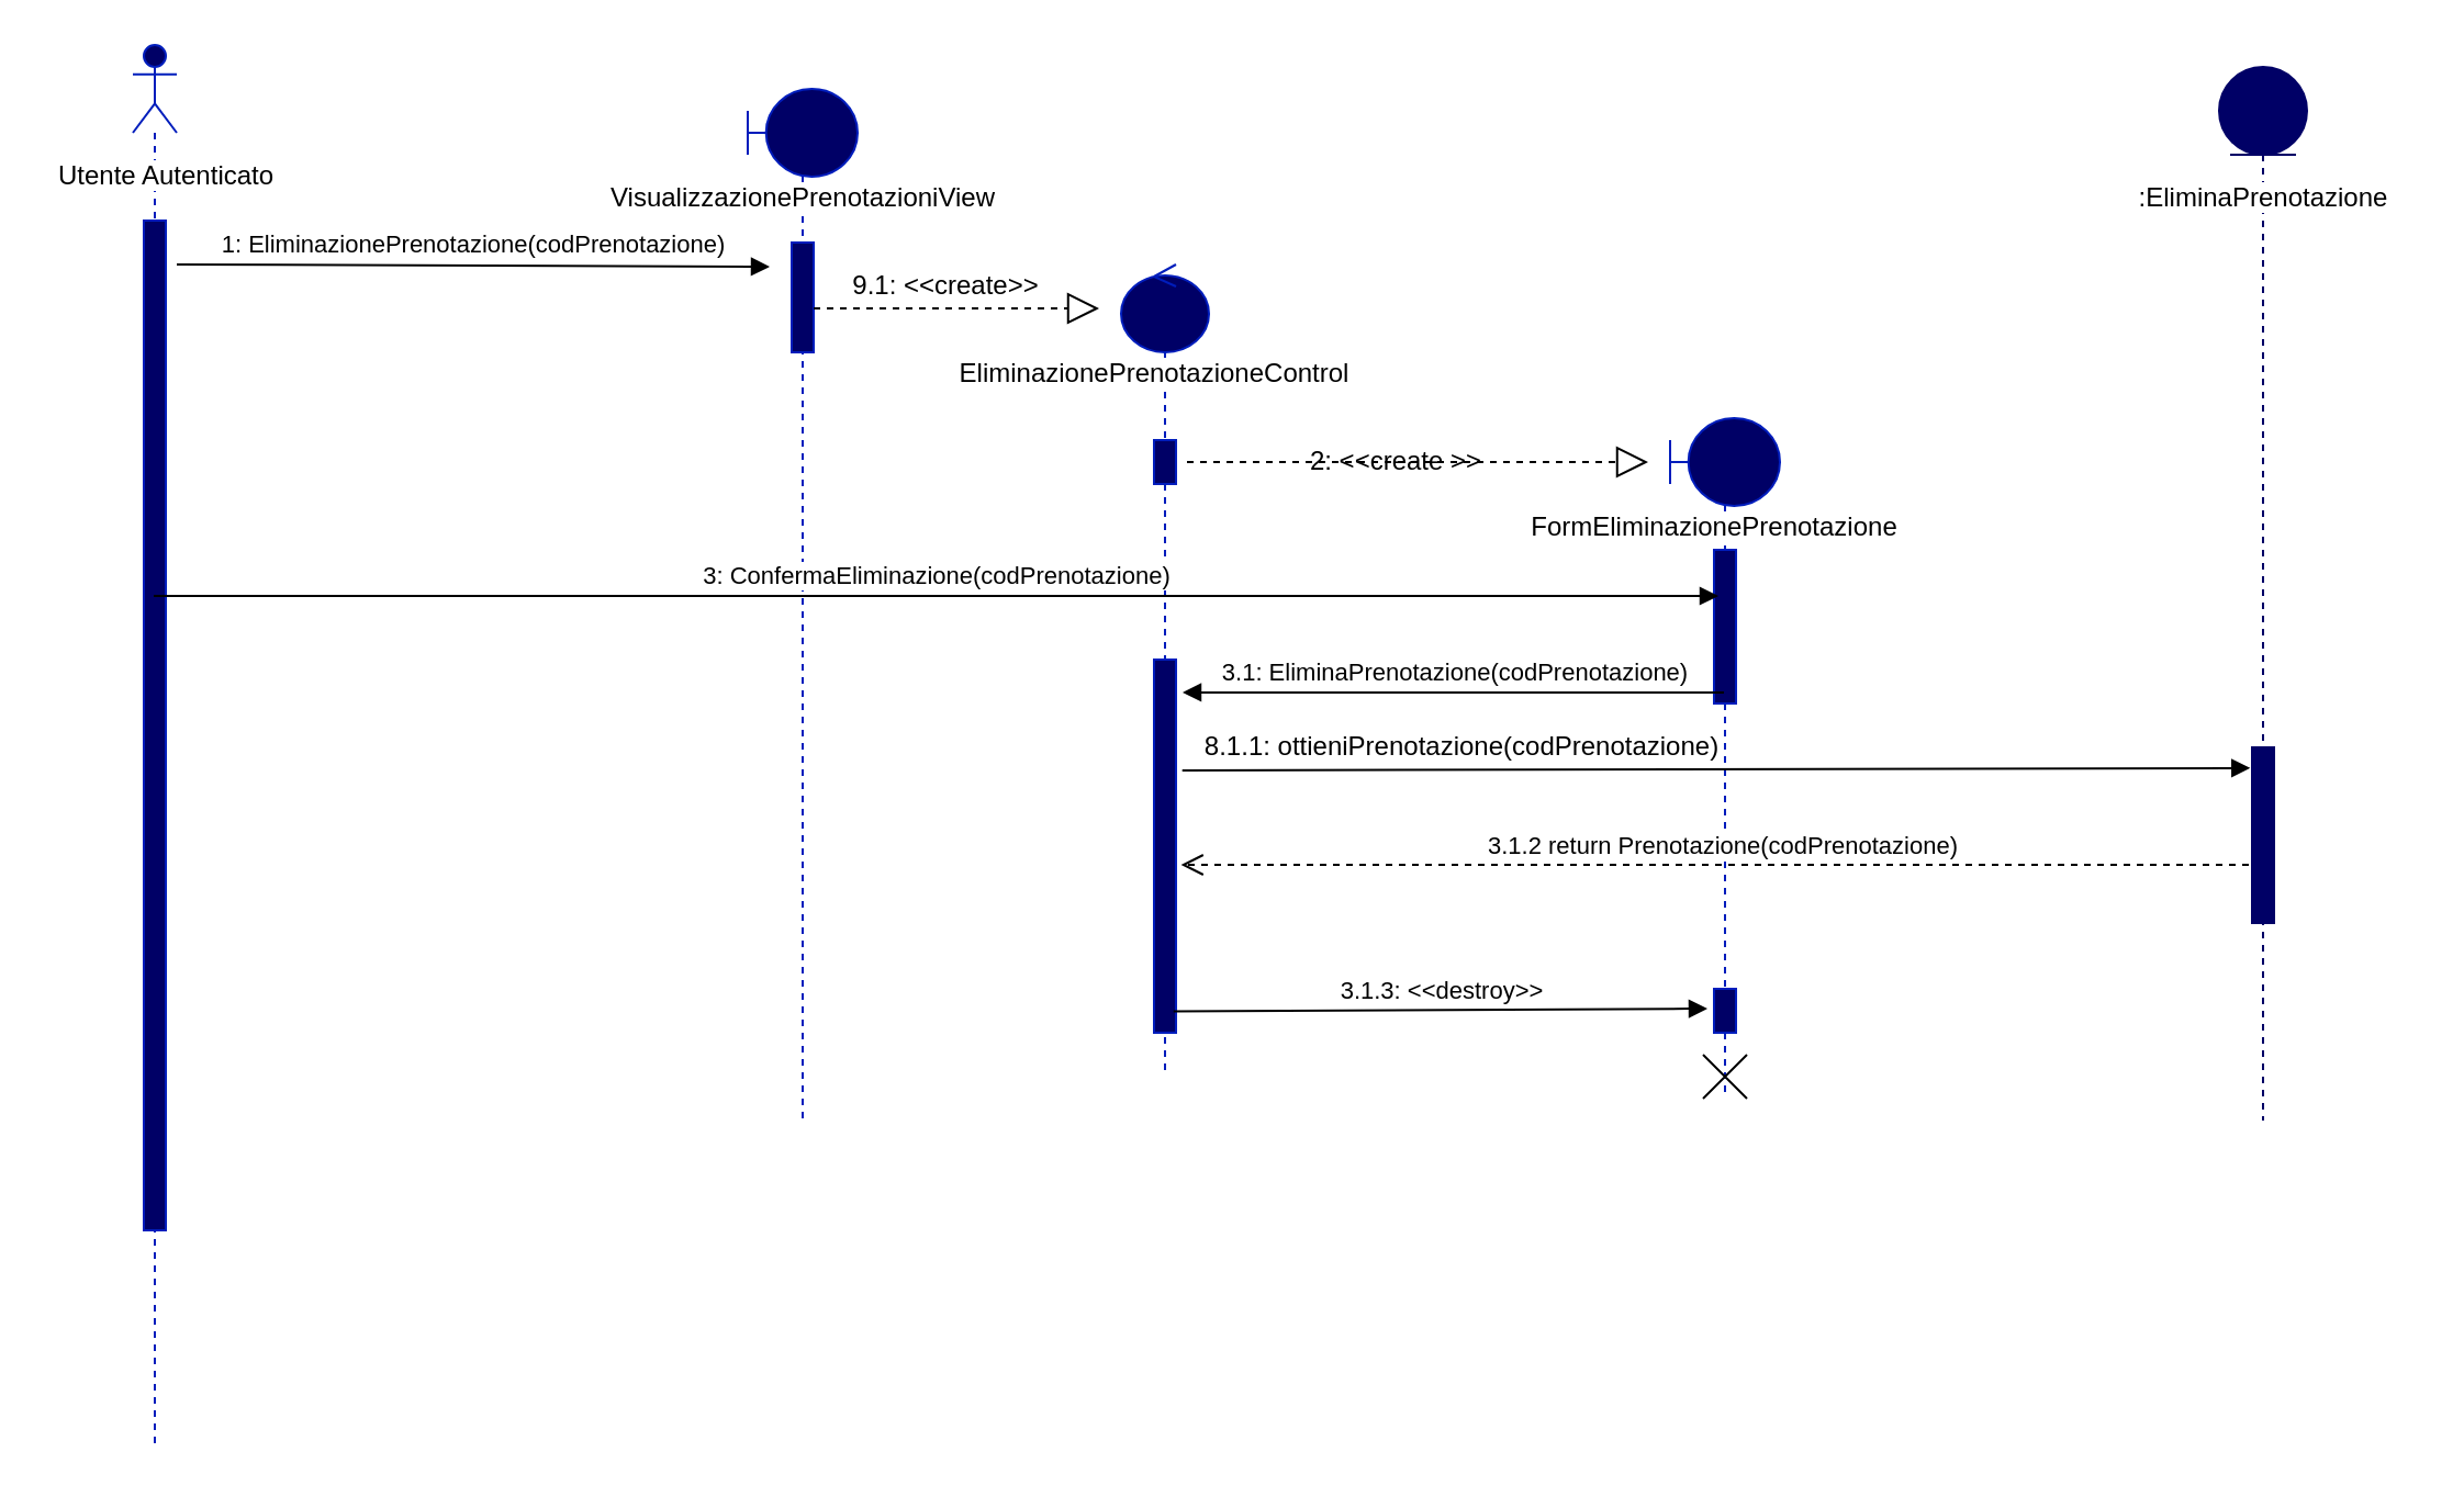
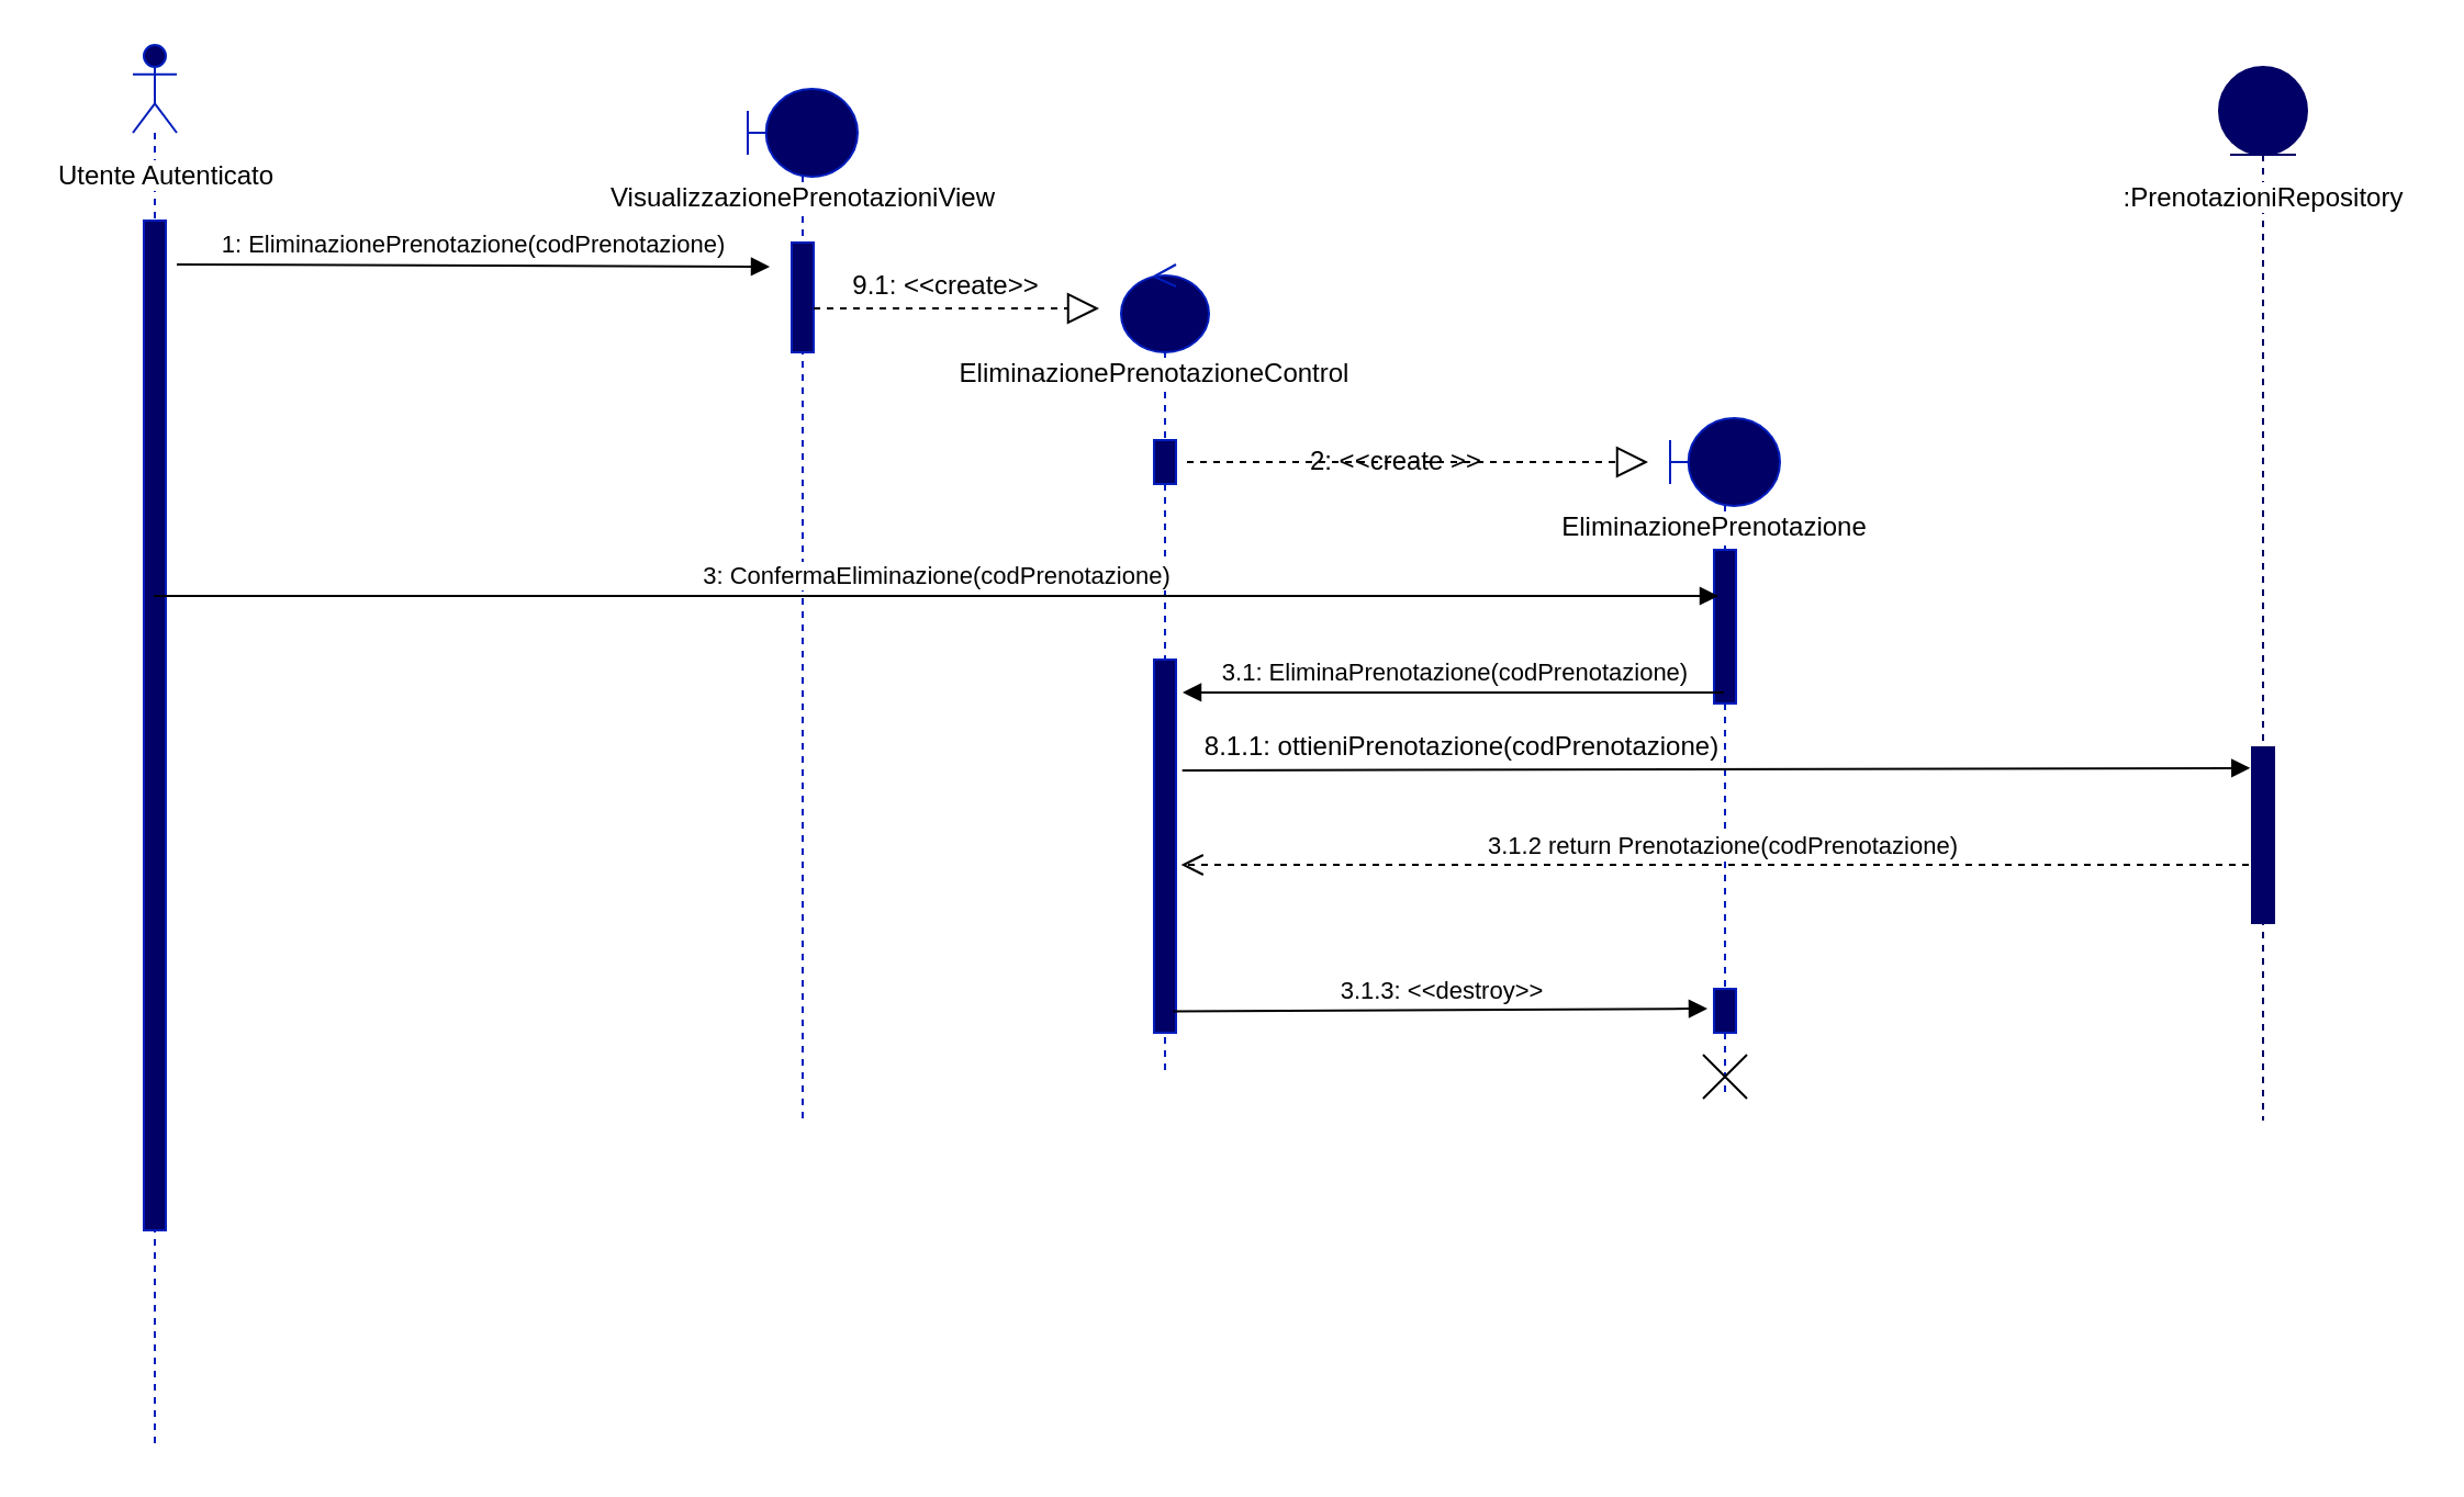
  <mxCell id="0" />
  <mxCell id="1" parent="0" />
  <mxCell id="2" value="" style="shape=umlLifeline;participant=umlActor;perimeter=lifelinePerimeter;whiteSpace=wrap;html=1;container=1;collapsible=0;recursiveResize=0;verticalAlign=top;spacingTop=36;outlineConnect=0;strokeColor=#001DBC;fontColor=#ffffff;size=40;fillColor=#000066;" parent="1" vertex="1"><mxGeometry x="60" y="20" width="20" height="640" as="geometry" /></mxCell>
  <mxCell id="3" value="" style="html=1;points=[];perimeter=orthogonalPerimeter;strokeColor=#001DBC;fontColor=#ffffff;fillColor=#000066;" parent="2" vertex="1"><mxGeometry x="5" y="80" width="10" height="460" as="geometry" /></mxCell>
  <mxCell id="4" value="&lt;span style=&quot;background-color: rgb(255 , 255 , 255)&quot;&gt;Utente Autenticato&lt;/span&gt;" style="text;html=1;align=center;verticalAlign=middle;resizable=0;points=[];autosize=1;" parent="1" vertex="1"><mxGeometry x="20" y="70" width="110" height="20" as="geometry" /></mxCell>
  <mxCell id="5" value="1: EliminazionePrenotazione(codPrenotazione)" style="html=1;verticalAlign=bottom;endArrow=block;" parent="1" edge="1"><mxGeometry width="80" relative="1" as="geometry"><mxPoint x="80" y="120" as="sourcePoint" /><mxPoint x="350" y="121" as="targetPoint" /></mxGeometry></mxCell>
  <mxCell id="6" value="" style="shape=umlLifeline;participant=umlBoundary;perimeter=lifelinePerimeter;whiteSpace=wrap;html=1;container=1;collapsible=0;recursiveResize=0;verticalAlign=top;spacingTop=36;outlineConnect=0;strokeColor=#001DBC;fontColor=#ffffff;fillColor=#000066;" parent="1" vertex="1"><mxGeometry x="340" y="40" width="50" height="470" as="geometry" /></mxCell>
  <mxCell id="7" value="" style="html=1;points=[];perimeter=orthogonalPerimeter;strokeColor=#001DBC;fontColor=#ffffff;fillColor=#000066;" parent="6" vertex="1"><mxGeometry x="20" y="70" width="10" height="50" as="geometry" /></mxCell>
  <mxCell id="8" value="&lt;span style=&quot;background-color: rgb(255 , 255 , 255)&quot;&gt;VisualizzazionePrenotazioniView&lt;/span&gt;" style="text;html=1;align=center;verticalAlign=middle;resizable=0;points=[];autosize=1;" parent="1" vertex="1"><mxGeometry x="270" y="80" width="190" height="20" as="geometry" /></mxCell>
  <mxCell id="9" value="" style="endArrow=block;dashed=1;endFill=0;endSize=12;html=1;" parent="1" edge="1"><mxGeometry width="160" relative="1" as="geometry"><mxPoint x="370" y="140" as="sourcePoint" /><mxPoint x="500" y="140" as="targetPoint" /></mxGeometry></mxCell>
  <mxCell id="10" value="9.1: &amp;lt;&amp;lt;create&amp;gt;&amp;gt;" style="text;html=1;align=center;verticalAlign=middle;resizable=0;points=[];autosize=1;" parent="1" vertex="1"><mxGeometry x="380" y="120" width="100" height="20" as="geometry" /></mxCell>
  <mxCell id="11" value="" style="shape=umlLifeline;participant=umlControl;perimeter=lifelinePerimeter;whiteSpace=wrap;html=1;container=1;collapsible=0;recursiveResize=0;verticalAlign=top;spacingTop=36;outlineConnect=0;strokeColor=#001DBC;fontColor=#ffffff;fillColor=#000066;" parent="1" vertex="1"><mxGeometry x="510" y="120" width="40" height="370" as="geometry" /></mxCell>
  <mxCell id="12" value="" style="html=1;points=[];perimeter=orthogonalPerimeter;strokeColor=#001DBC;fontColor=#ffffff;fillColor=#000066;" parent="11" vertex="1"><mxGeometry x="15" y="80" width="10" height="20" as="geometry" /></mxCell>
  <mxCell id="13" value="" style="html=1;points=[];perimeter=orthogonalPerimeter;strokeColor=#001DBC;fontColor=#ffffff;fillColor=#000066;" parent="11" vertex="1"><mxGeometry x="15" y="180" width="10" height="170" as="geometry" /></mxCell>
  <mxCell id="14" value="&lt;span style=&quot;background-color: rgb(255 , 255 , 255)&quot;&gt;EliminazionePrenotazioneControl&lt;/span&gt;" style="text;html=1;align=center;verticalAlign=middle;resizable=0;points=[];autosize=1;" parent="1" vertex="1"><mxGeometry x="430" y="160" width="190" height="20" as="geometry" /></mxCell>
  <mxCell id="15" value="" style="endArrow=block;dashed=1;endFill=0;endSize=12;html=1;" parent="1" edge="1"><mxGeometry width="160" relative="1" as="geometry"><mxPoint x="540" y="210" as="sourcePoint" /><mxPoint x="750" y="210" as="targetPoint" /></mxGeometry></mxCell>
  <mxCell id="16" value="2: &amp;lt;&amp;lt;create &amp;gt;&amp;gt;" style="text;html=1;align=center;verticalAlign=middle;resizable=0;points=[];autosize=1;" parent="1" vertex="1"><mxGeometry x="590" y="200" width="90" height="20" as="geometry" /></mxCell>
  <mxCell id="17" value="" style="shape=umlLifeline;participant=umlBoundary;perimeter=lifelinePerimeter;whiteSpace=wrap;html=1;container=1;collapsible=0;recursiveResize=0;verticalAlign=top;spacingTop=36;outlineConnect=0;strokeColor=#001DBC;fontColor=#ffffff;fillColor=#000066;" parent="1" vertex="1"><mxGeometry x="760" y="190" width="50" height="310" as="geometry" /></mxCell>
  <mxCell id="18" value="" style="html=1;points=[];perimeter=orthogonalPerimeter;strokeColor=#001DBC;fontColor=#ffffff;fillColor=#000066;" parent="17" vertex="1"><mxGeometry x="20" y="60" width="10" height="70" as="geometry" /></mxCell>
- <mxCell id="19" value="&lt;span style=&quot;background-color: rgb(255 , 255 , 255)&quot;&gt;FormEliminazionePrenotazione&lt;/span&gt;" style="text;html=1;align=center;verticalAlign=middle;resizable=0;points=[];autosize=1;" parent="1" vertex="1"><mxGeometry x="690" y="230" width="180" height="20" as="geometry" /></mxCell>
+ <mxCell id="19" value="&lt;span style=&quot;background-color: rgb(255 , 255 , 255)&quot;&gt;EliminazionePrenotazione&lt;/span&gt;" style="text;html=1;align=center;verticalAlign=middle;resizable=0;points=[];autosize=1;" parent="1" vertex="1"><mxGeometry x="690" y="230" width="180" height="20" as="geometry" /></mxCell>
  <mxCell id="20" value="3: ConfermaEliminazione(codPrenotazione)" style="html=1;verticalAlign=bottom;endArrow=block;entryX=0.2;entryY=0.3;entryDx=0;entryDy=0;entryPerimeter=0;" parent="1" source="2" target="18" edge="1"><mxGeometry width="80" relative="1" as="geometry"><mxPoint x="610" y="274.5" as="sourcePoint" /><mxPoint x="690" y="274.5" as="targetPoint" /></mxGeometry></mxCell>
  <mxCell id="21" value="3.1: EliminaPrenotazione(codPrenotazione)" style="html=1;verticalAlign=bottom;endArrow=block;entryX=1.3;entryY=0.088;entryDx=0;entryDy=0;entryPerimeter=0;" parent="1" source="17" target="13" edge="1"><mxGeometry width="80" relative="1" as="geometry"><mxPoint x="660" y="310" as="sourcePoint" /><mxPoint x="560" y="310" as="targetPoint" /></mxGeometry></mxCell>
  <mxCell id="22" value="" style="html=1;verticalAlign=bottom;endArrow=block;exitX=1.286;exitY=0.297;exitDx=0;exitDy=0;exitPerimeter=0;entryX=-0.086;entryY=0.157;entryDx=0;entryDy=0;entryPerimeter=0;" parent="1" source="13" edge="1"><mxGeometry width="80" relative="1" as="geometry"><mxPoint x="600" y="340" as="sourcePoint" /><mxPoint x="1024.14" y="349.42" as="targetPoint" /></mxGeometry></mxCell>
  <mxCell id="23" value="8.1.1: ottieniPrenotazione(codPrenotazione)" style="text;html=1;align=center;verticalAlign=middle;resizable=0;points=[];autosize=1;" parent="1" vertex="1"><mxGeometry x="540" y="330" width="250" height="20" as="geometry" /></mxCell>
  <mxCell id="24" value="" style="html=1;points=[];perimeter=orthogonalPerimeter;strokeColor=#001DBC;fontColor=#ffffff;fillColor=#000066;" parent="1" vertex="1"><mxGeometry x="780" y="450" width="10" height="20" as="geometry" /></mxCell>
  <mxCell id="25" value="3.1.3: &amp;lt;&amp;lt;destroy&amp;gt;&amp;gt;" style="html=1;verticalAlign=bottom;endArrow=block;exitX=0.886;exitY=0.943;exitDx=0;exitDy=0;exitPerimeter=0;" parent="1" source="13" edge="1"><mxGeometry width="80" relative="1" as="geometry"><mxPoint x="540" y="460" as="sourcePoint" /><mxPoint x="777" y="459" as="targetPoint" /></mxGeometry></mxCell>
  <mxCell id="26" value="" style="shape=umlDestroy;" parent="1" vertex="1"><mxGeometry x="775" y="480" width="20" height="20" as="geometry" /></mxCell>
  <mxCell id="27" value="3.1.2 return Prenotazione(codPrenotazione)" style="html=1;verticalAlign=bottom;endArrow=open;dashed=1;endSize=8;entryX=1.229;entryY=0.55;entryDx=0;entryDy=0;entryPerimeter=0;" parent="1" target="13" edge="1"><mxGeometry relative="1" as="geometry"><mxPoint x="1029.5" y="393.5" as="sourcePoint" /><mxPoint x="690" y="360" as="targetPoint" /></mxGeometry></mxCell>
  <mxCell id="28" value="" style="shape=umlLifeline;participant=umlEntity;perimeter=lifelinePerimeter;whiteSpace=wrap;html=1;container=1;collapsible=0;recursiveResize=0;verticalAlign=top;spacingTop=36;outlineConnect=0;strokeColor=#000066;fillColor=#000066;" vertex="1" parent="1"><mxGeometry x="1010" y="30" width="40" height="480" as="geometry" /></mxCell>
  <mxCell id="29" value="" style="html=1;points=[];perimeter=orthogonalPerimeter;strokeColor=#000066;fillColor=#000066;" vertex="1" parent="28"><mxGeometry x="15" y="310" width="10" height="80" as="geometry" /></mxCell>
- <mxCell id="30" value="&lt;span style=&quot;background-color: rgb(255 , 255 , 255)&quot;&gt;:EliminaPrenotazione&lt;/span&gt;" style="text;html=1;align=center;verticalAlign=middle;resizable=0;points=[];autosize=1;" parent="1" vertex="1"><mxGeometry x="960" y="80" width="140" height="20" as="geometry" /></mxCell>
+ <mxCell id="30" value="&lt;span style=&quot;background-color: rgb(255 , 255 , 255)&quot;&gt;:PrenotazioniRepository&lt;/span&gt;" style="text;html=1;align=center;verticalAlign=middle;resizable=0;points=[];autosize=1;" parent="1" vertex="1"><mxGeometry x="960" y="80" width="140" height="20" as="geometry" /></mxCell>
